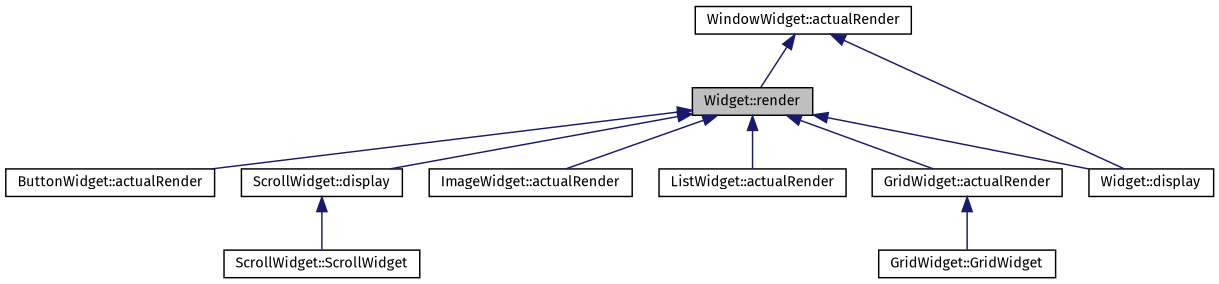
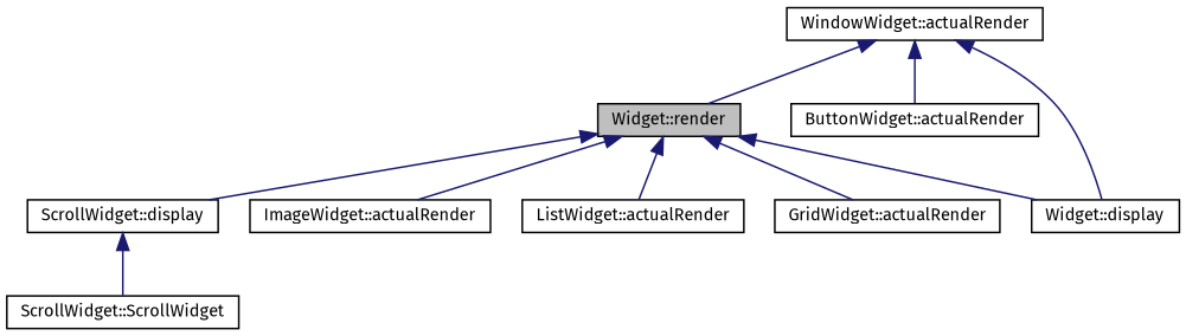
  digraph {
    fontname="Fira Sans"
    rankdir=TB
    node [color=black fillcolor=white fontname="Fira Sans" fontsize=10 shape=record style=filled]
    edge [color=midnightblue dir=back fontname="Fira Sans" fontsize=10 labelfontname=Helvetica labelfontsize=10 style=solid]
    n1 [fillcolor=grey75 fontcolor=black height=0.2 label="Widget::render" width=0.4]
    n2 [height=0.2 label="ButtonWidget::actualRender" width=0.4]
    n3 [height=0.2 label="ScrollWidget::display" width=0.4]
    n4 [height=0.2 label="ImageWidget::actualRender" width=0.4]
    n5 [height=0.2 label="Widget::display" width=0.4]
    n6 [height=0.2 label="ListWidget::actualRender" width=0.4]
    n7 [height=0.2 label="GridWidget::actualRender" width=0.4]
    n8 [height=0.2 label="ScrollWidget::ScrollWidget" width=0.4]
    n9 [height=0.2 label="WindowWidget::actualRender" width=0.4]
-   n10 [height=0.2 label="GridWidget::GridWidget" width=0.4]
-   n1 -> n2
+   n9 -> n2
    n1 -> n3
    n1 -> n4
    n1 -> n5
    n1 -> n6
    n1 -> n7
    n3 -> n8
-   n7 -> n10
    n9 -> n1
    n9 -> n5
  }
